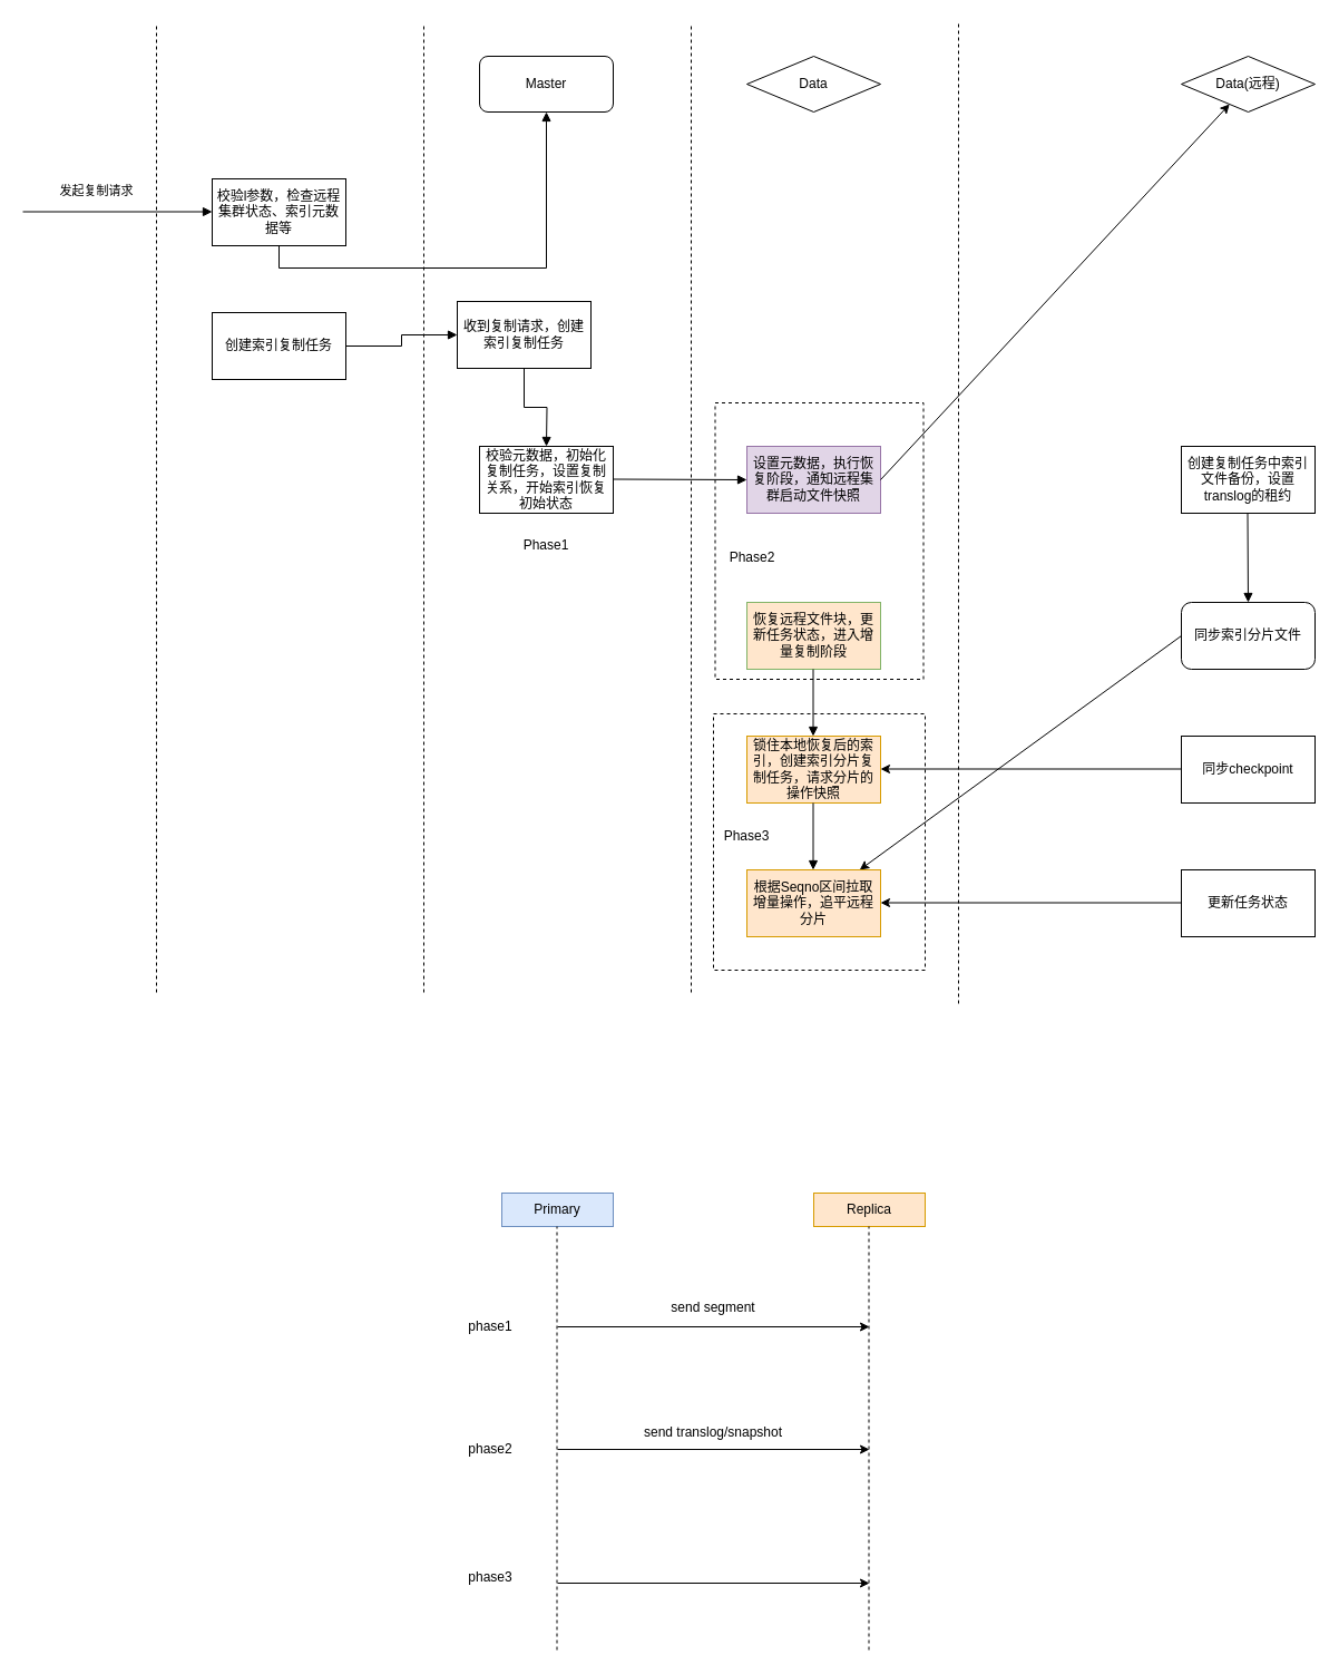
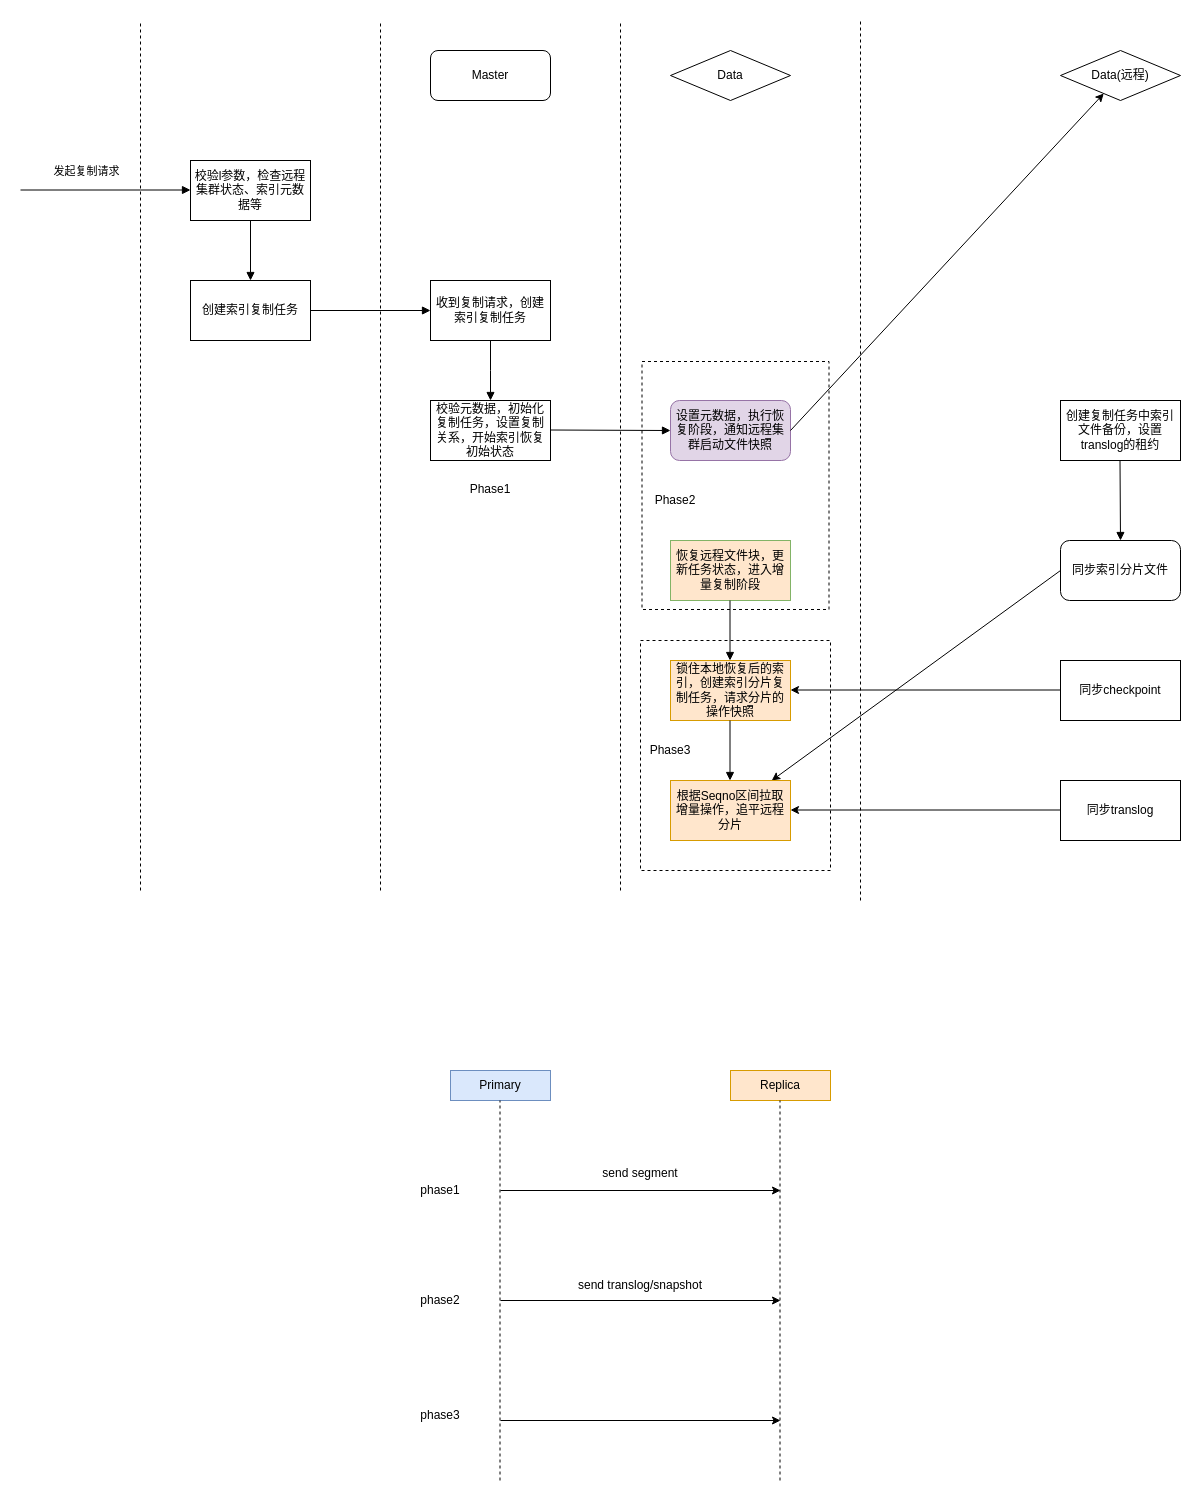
  <mxCell id="0" />
  <mxCell id="1" parent="0" />
  <mxCell id="2" value="" style="rounded=0;whiteSpace=wrap;html=1;dashed=1;" parent="1" vertex="1"><mxGeometry x="641.5" y="361" width="187" height="248" as="geometry" /></mxCell>
  <mxCell id="3" value="" style="rounded=0;whiteSpace=wrap;html=1;dashed=1;" parent="1" vertex="1"><mxGeometry x="640" y="640" width="190" height="230" as="geometry" /></mxCell>
  <mxCell id="4" value="" style="endArrow=none;html=1;rounded=0;dashed=1;" parent="1" edge="1"><mxGeometry width="50" height="50" relative="1" as="geometry"><mxPoint x="140" y="890" as="sourcePoint" /><mxPoint x="140" y="20" as="targetPoint" /></mxGeometry></mxCell>
  <mxCell id="5" value="" style="endArrow=none;html=1;rounded=0;dashed=1;" parent="1" edge="1"><mxGeometry width="50" height="50" relative="1" as="geometry"><mxPoint x="620" y="890" as="sourcePoint" /><mxPoint x="620" y="20" as="targetPoint" /></mxGeometry></mxCell>
  <mxCell id="6" style="edgeStyle=orthogonalEdgeStyle;rounded=0;orthogonalLoop=1;jettySize=auto;html=1;exitX=1;exitY=0.5;exitDx=0;exitDy=0;entryX=0;entryY=0.5;entryDx=0;entryDy=0;endArrow=block;endFill=1;" parent="1" source="7" target="14" edge="1"><mxGeometry relative="1" as="geometry" /></mxCell>
  <mxCell id="7" value="创建索引复制任务" style="rounded=0;whiteSpace=wrap;html=1;" parent="1" vertex="1"><mxGeometry x="190" y="280" width="120" height="60" as="geometry" /></mxCell>
  <mxCell id="8" value="" style="endArrow=block;html=1;rounded=0;endFill=1;" parent="1" edge="1"><mxGeometry relative="1" as="geometry"><mxPoint x="20" y="189.5" as="sourcePoint" /><mxPoint x="190" y="189.5" as="targetPoint" /><Array as="points"><mxPoint x="140" y="189.5" /></Array></mxGeometry></mxCell>
  <mxCell id="9" value="发起复制请求" style="edgeLabel;resizable=0;html=1;align=center;verticalAlign=middle;" parent="8" connectable="0" vertex="1"><mxGeometry relative="1" as="geometry"><mxPoint x="-20" y="-19" as="offset" /></mxGeometry></mxCell>
  <mxCell id="10" value="Master" style="rounded=1;whiteSpace=wrap;html=1;" parent="1" vertex="1"><mxGeometry x="430" y="50" width="120" height="50" as="geometry" /></mxCell>
- <mxCell id="11" style="edgeStyle=orthogonalEdgeStyle;rounded=0;orthogonalLoop=1;jettySize=auto;html=1;exitX=0.5;exitY=1;exitDx=0;exitDy=0;endArrow=block;endFill=1;" parent="1" source="12" target="10" edge="1"><mxGeometry relative="1" as="geometry" /></mxCell>
+ <mxCell id="11" style="edgeStyle=orthogonalEdgeStyle;rounded=0;orthogonalLoop=1;jettySize=auto;html=1;exitX=0.5;exitY=1;exitDx=0;exitDy=0;entryX=0.5;entryY=0;entryDx=0;entryDy=0;endArrow=block;endFill=1;" parent="1" source="12" target="7" edge="1"><mxGeometry relative="1" as="geometry" /></mxCell>
  <mxCell id="12" value="校验l参数，检查远程集群状态、索引元数据等" style="rounded=0;whiteSpace=wrap;html=1;" parent="1" vertex="1"><mxGeometry x="190" y="160" width="120" height="60" as="geometry" /></mxCell>
  <mxCell id="13" style="edgeStyle=orthogonalEdgeStyle;rounded=0;orthogonalLoop=1;jettySize=auto;html=1;exitX=0.5;exitY=1;exitDx=0;exitDy=0;entryX=0.5;entryY=0;entryDx=0;entryDy=0;endArrow=block;endFill=1;" parent="1" source="14" edge="1"><mxGeometry relative="1" as="geometry"><mxPoint x="490" y="400" as="targetPoint" /></mxGeometry></mxCell>
- <mxCell id="14" value="收到复制请求，创建索引复制任务" style="rounded=0;whiteSpace=wrap;html=1;" parent="1" vertex="1"><mxGeometry x="410" y="270" width="120" height="60" as="geometry" /></mxCell>
+ <mxCell id="14" value="收到复制请求，创建索引复制任务" style="rounded=0;whiteSpace=wrap;html=1;" parent="1" vertex="1"><mxGeometry x="430" y="280" width="120" height="60" as="geometry" /></mxCell>
  <mxCell id="15" value="" style="endArrow=none;html=1;rounded=0;dashed=1;" parent="1" edge="1"><mxGeometry width="50" height="50" relative="1" as="geometry"><mxPoint x="380" y="890" as="sourcePoint" /><mxPoint x="380" y="20" as="targetPoint" /></mxGeometry></mxCell>
  <mxCell id="16" value="Data" style="rhombus;whiteSpace=wrap;html=1;" parent="1" vertex="1"><mxGeometry x="670" y="50" width="120" height="50" as="geometry" /></mxCell>
  <mxCell id="17" value="Data(远程)" style="rhombus;whiteSpace=wrap;html=1;" parent="1" vertex="1"><mxGeometry x="1060" y="50" width="120" height="50" as="geometry" /></mxCell>
  <mxCell id="18" value="" style="endArrow=none;html=1;rounded=0;dashed=1;" parent="1" edge="1"><mxGeometry width="50" height="50" relative="1" as="geometry"><mxPoint x="860" y="900" as="sourcePoint" /><mxPoint x="860" y="20" as="targetPoint" /></mxGeometry></mxCell>
  <mxCell id="19" value="校验元数据，初始化复制任务，设置复制关系，开始索引恢复初始状态" style="rounded=0;whiteSpace=wrap;html=1;" parent="1" vertex="1"><mxGeometry x="430" y="400" width="120" height="60" as="geometry" /></mxCell>
  <mxCell id="20" style="edgeStyle=orthogonalEdgeStyle;rounded=0;orthogonalLoop=1;jettySize=auto;html=1;exitX=1;exitY=0.5;exitDx=0;exitDy=0;entryX=0;entryY=0.5;entryDx=0;entryDy=0;endArrow=block;endFill=1;" parent="1" target="21" edge="1"><mxGeometry relative="1" as="geometry"><mxPoint x="550" y="429.5" as="sourcePoint" /><mxPoint x="670" y="429.5" as="targetPoint" /></mxGeometry></mxCell>
- <mxCell id="21" value="设置元数据，执行恢复阶段，通知远程集群启动文件快照" style="rounded=0;whiteSpace=wrap;html=1;fillColor=#e1d5e7;strokeColor=#9673a6;" parent="1" vertex="1"><mxGeometry x="670" y="400" width="120" height="60" as="geometry" /></mxCell>
+ <mxCell id="21" value="设置元数据，执行恢复阶段，通知远程集群启动文件快照" style="whiteSpace=wrap;html=1;fillColor=#e1d5e7;strokeColor=#9673a6;rounded=1;" parent="1" vertex="1"><mxGeometry x="670" y="400" width="120" height="60" as="geometry" /></mxCell>
  <mxCell id="22" value="恢复远程文件块，更新任务状态，进入增量复制阶段" style="rounded=0;whiteSpace=wrap;html=1;fillColor=#ffe6cc;strokeColor=#82b366;" parent="1" vertex="1"><mxGeometry x="670" y="540" width="120" height="60" as="geometry" /></mxCell>
  <mxCell id="23" value="同步索引分片文件" style="whiteSpace=wrap;html=1;rounded=1;" parent="1" vertex="1"><mxGeometry x="1060" y="540" width="120" height="60" as="geometry" /></mxCell>
  <mxCell id="24" value="创建复制任务中索引文件备份，设置translog的租约" style="rounded=0;whiteSpace=wrap;html=1;" parent="1" vertex="1"><mxGeometry x="1060" y="400" width="120" height="60" as="geometry" /></mxCell>
  <mxCell id="25" value="" style="endArrow=classic;html=1;rounded=0;exitX=1;exitY=0.5;exitDx=0;exitDy=0;" parent="1" source="21" target="17" edge="1"><mxGeometry width="50" height="50" relative="1" as="geometry"><mxPoint x="870" y="460" as="sourcePoint" /><mxPoint x="920" y="410" as="targetPoint" /></mxGeometry></mxCell>
  <mxCell id="26" style="edgeStyle=orthogonalEdgeStyle;rounded=0;orthogonalLoop=1;jettySize=auto;html=1;exitX=0.5;exitY=1;exitDx=0;exitDy=0;entryX=0.5;entryY=0;entryDx=0;entryDy=0;endArrow=block;endFill=1;" parent="1" target="23" edge="1"><mxGeometry relative="1" as="geometry"><mxPoint x="1119.5" y="460" as="sourcePoint" /><mxPoint x="1119.5" y="520" as="targetPoint" /></mxGeometry></mxCell>
  <mxCell id="27" value="" style="endArrow=classic;html=1;rounded=0;exitX=0;exitY=0.5;exitDx=0;exitDy=0;" parent="1" source="23" target="32" edge="1"><mxGeometry width="50" height="50" relative="1" as="geometry"><mxPoint x="790" y="620" as="sourcePoint" /><mxPoint x="860.711" y="570" as="targetPoint" /></mxGeometry></mxCell>
  <mxCell id="28" value="锁住本地恢复后的索引，创建索引分片复制任务，请求分片的操作快照" style="rounded=0;whiteSpace=wrap;html=1;fillColor=#ffe6cc;strokeColor=#d79b00;" parent="1" vertex="1"><mxGeometry x="670" y="660" width="120" height="60" as="geometry" /></mxCell>
  <mxCell id="29" style="edgeStyle=orthogonalEdgeStyle;rounded=0;orthogonalLoop=1;jettySize=auto;html=1;exitX=0.5;exitY=1;exitDx=0;exitDy=0;entryX=0.5;entryY=0;entryDx=0;entryDy=0;endArrow=block;endFill=1;" parent="1" edge="1"><mxGeometry relative="1" as="geometry"><mxPoint x="729.5" y="600" as="sourcePoint" /><mxPoint x="729.5" y="660" as="targetPoint" /></mxGeometry></mxCell>
  <mxCell id="30" value="同步checkpoint" style="rounded=0;whiteSpace=wrap;html=1;" parent="1" vertex="1"><mxGeometry x="1060" y="660" width="120" height="60" as="geometry" /></mxCell>
  <mxCell id="31" value="" style="endArrow=classic;html=1;rounded=0;exitX=0;exitY=0.5;exitDx=0;exitDy=0;entryX=1;entryY=0.5;entryDx=0;entryDy=0;" parent="1" edge="1"><mxGeometry width="50" height="50" relative="1" as="geometry"><mxPoint x="1060" y="689.5" as="sourcePoint" /><mxPoint x="790" y="689.5" as="targetPoint" /></mxGeometry></mxCell>
  <mxCell id="32" value="根据Seqno区间拉取增量操作，追平远程分片" style="rounded=0;whiteSpace=wrap;html=1;fillColor=#ffe6cc;strokeColor=#d79b00;" parent="1" vertex="1"><mxGeometry x="670" y="780" width="120" height="60" as="geometry" /></mxCell>
- <mxCell id="33" value="更新任务状态" style="rounded=0;whiteSpace=wrap;html=1;" parent="1" vertex="1"><mxGeometry x="1060" y="780" width="120" height="60" as="geometry" /></mxCell>
+ <mxCell id="33" value="同步translog" style="rounded=0;whiteSpace=wrap;html=1;" parent="1" vertex="1"><mxGeometry x="1060" y="780" width="120" height="60" as="geometry" /></mxCell>
  <mxCell id="34" style="edgeStyle=orthogonalEdgeStyle;rounded=0;orthogonalLoop=1;jettySize=auto;html=1;exitX=0.5;exitY=1;exitDx=0;exitDy=0;entryX=0.5;entryY=0;entryDx=0;entryDy=0;endArrow=block;endFill=1;" parent="1" edge="1"><mxGeometry relative="1" as="geometry"><mxPoint x="729.5" y="720" as="sourcePoint" /><mxPoint x="729.5" y="780" as="targetPoint" /></mxGeometry></mxCell>
  <mxCell id="35" value="" style="endArrow=classic;html=1;rounded=0;exitX=0;exitY=0.5;exitDx=0;exitDy=0;entryX=1;entryY=0.5;entryDx=0;entryDy=0;" parent="1" edge="1"><mxGeometry width="50" height="50" relative="1" as="geometry"><mxPoint x="1060" y="809.5" as="sourcePoint" /><mxPoint x="790" y="809.5" as="targetPoint" /></mxGeometry></mxCell>
  <mxCell id="36" value="Phase1" style="text;html=1;strokeColor=none;fillColor=none;align=center;verticalAlign=middle;whiteSpace=wrap;rounded=0;" parent="1" vertex="1"><mxGeometry x="460" y="474" width="60" height="30" as="geometry" /></mxCell>
  <mxCell id="37" value="Phase2" style="text;html=1;strokeColor=none;fillColor=none;align=center;verticalAlign=middle;whiteSpace=wrap;rounded=0;" parent="1" vertex="1"><mxGeometry x="645" y="485" width="60" height="30" as="geometry" /></mxCell>
  <mxCell id="38" value="Phase3" style="text;html=1;strokeColor=none;fillColor=none;align=center;verticalAlign=middle;whiteSpace=wrap;rounded=0;" parent="1" vertex="1"><mxGeometry x="640" y="735" width="60" height="30" as="geometry" /></mxCell>
  <mxCell id="39" value="" style="endArrow=classic;html=1;rounded=0;" edge="1" parent="1"><mxGeometry width="50" height="50" relative="1" as="geometry"><mxPoint x="500" y="1300" as="sourcePoint" /><mxPoint x="780" y="1300" as="targetPoint" /></mxGeometry></mxCell>
  <mxCell id="40" value="" style="endArrow=classic;html=1;rounded=0;" edge="1" parent="1"><mxGeometry width="50" height="50" relative="1" as="geometry"><mxPoint x="500" y="1420" as="sourcePoint" /><mxPoint x="780" y="1420" as="targetPoint" /></mxGeometry></mxCell>
  <mxCell id="41" value="phase1" style="text;html=1;strokeColor=none;fillColor=none;align=center;verticalAlign=middle;whiteSpace=wrap;rounded=0;" vertex="1" parent="1"><mxGeometry x="410" y="1175" width="60" height="30" as="geometry" /></mxCell>
  <mxCell id="42" value="phase2" style="text;html=1;strokeColor=none;fillColor=none;align=center;verticalAlign=middle;whiteSpace=wrap;rounded=0;" vertex="1" parent="1"><mxGeometry x="410" y="1285" width="60" height="30" as="geometry" /></mxCell>
  <mxCell id="43" value="phase3" style="text;html=1;strokeColor=none;fillColor=none;align=center;verticalAlign=middle;whiteSpace=wrap;rounded=0;" vertex="1" parent="1"><mxGeometry x="410" y="1400" width="60" height="30" as="geometry" /></mxCell>
  <mxCell id="44" value="" style="endArrow=classic;html=1;rounded=0;" edge="1" parent="1"><mxGeometry width="50" height="50" relative="1" as="geometry"><mxPoint x="500" y="1190" as="sourcePoint" /><mxPoint x="780" y="1190" as="targetPoint" /></mxGeometry></mxCell>
  <mxCell id="45" value="Primary" style="rounded=0;whiteSpace=wrap;html=1;fillColor=#dae8fc;strokeColor=#6c8ebf;" vertex="1" parent="1"><mxGeometry x="450" y="1070" width="100" height="30" as="geometry" /></mxCell>
  <mxCell id="46" value="" style="endArrow=none;html=1;rounded=0;dashed=1;" edge="1" parent="1"><mxGeometry width="50" height="50" relative="1" as="geometry"><mxPoint x="499.5" y="1480" as="sourcePoint" /><mxPoint x="499.5" y="1100" as="targetPoint" /></mxGeometry></mxCell>
  <mxCell id="47" value="Replica" style="rounded=0;whiteSpace=wrap;html=1;fillColor=#ffe6cc;strokeColor=#d79b00;" vertex="1" parent="1"><mxGeometry x="730" y="1070" width="100" height="30" as="geometry" /></mxCell>
  <mxCell id="48" value="" style="endArrow=none;html=1;rounded=0;dashed=1;" edge="1" parent="1"><mxGeometry width="50" height="50" relative="1" as="geometry"><mxPoint x="779.5" y="1480" as="sourcePoint" /><mxPoint x="779.5" y="1100" as="targetPoint" /></mxGeometry></mxCell>
  <mxCell id="49" value="send segment" style="text;html=1;strokeColor=none;fillColor=none;align=center;verticalAlign=middle;whiteSpace=wrap;rounded=0;" vertex="1" parent="1"><mxGeometry x="595" y="1160" width="90" height="25" as="geometry" /></mxCell>
  <mxCell id="50" value="send translog/snapshot" style="text;html=1;strokeColor=none;fillColor=none;align=center;verticalAlign=middle;whiteSpace=wrap;rounded=0;" vertex="1" parent="1"><mxGeometry x="575" y="1270" width="130" height="30" as="geometry" /></mxCell>
